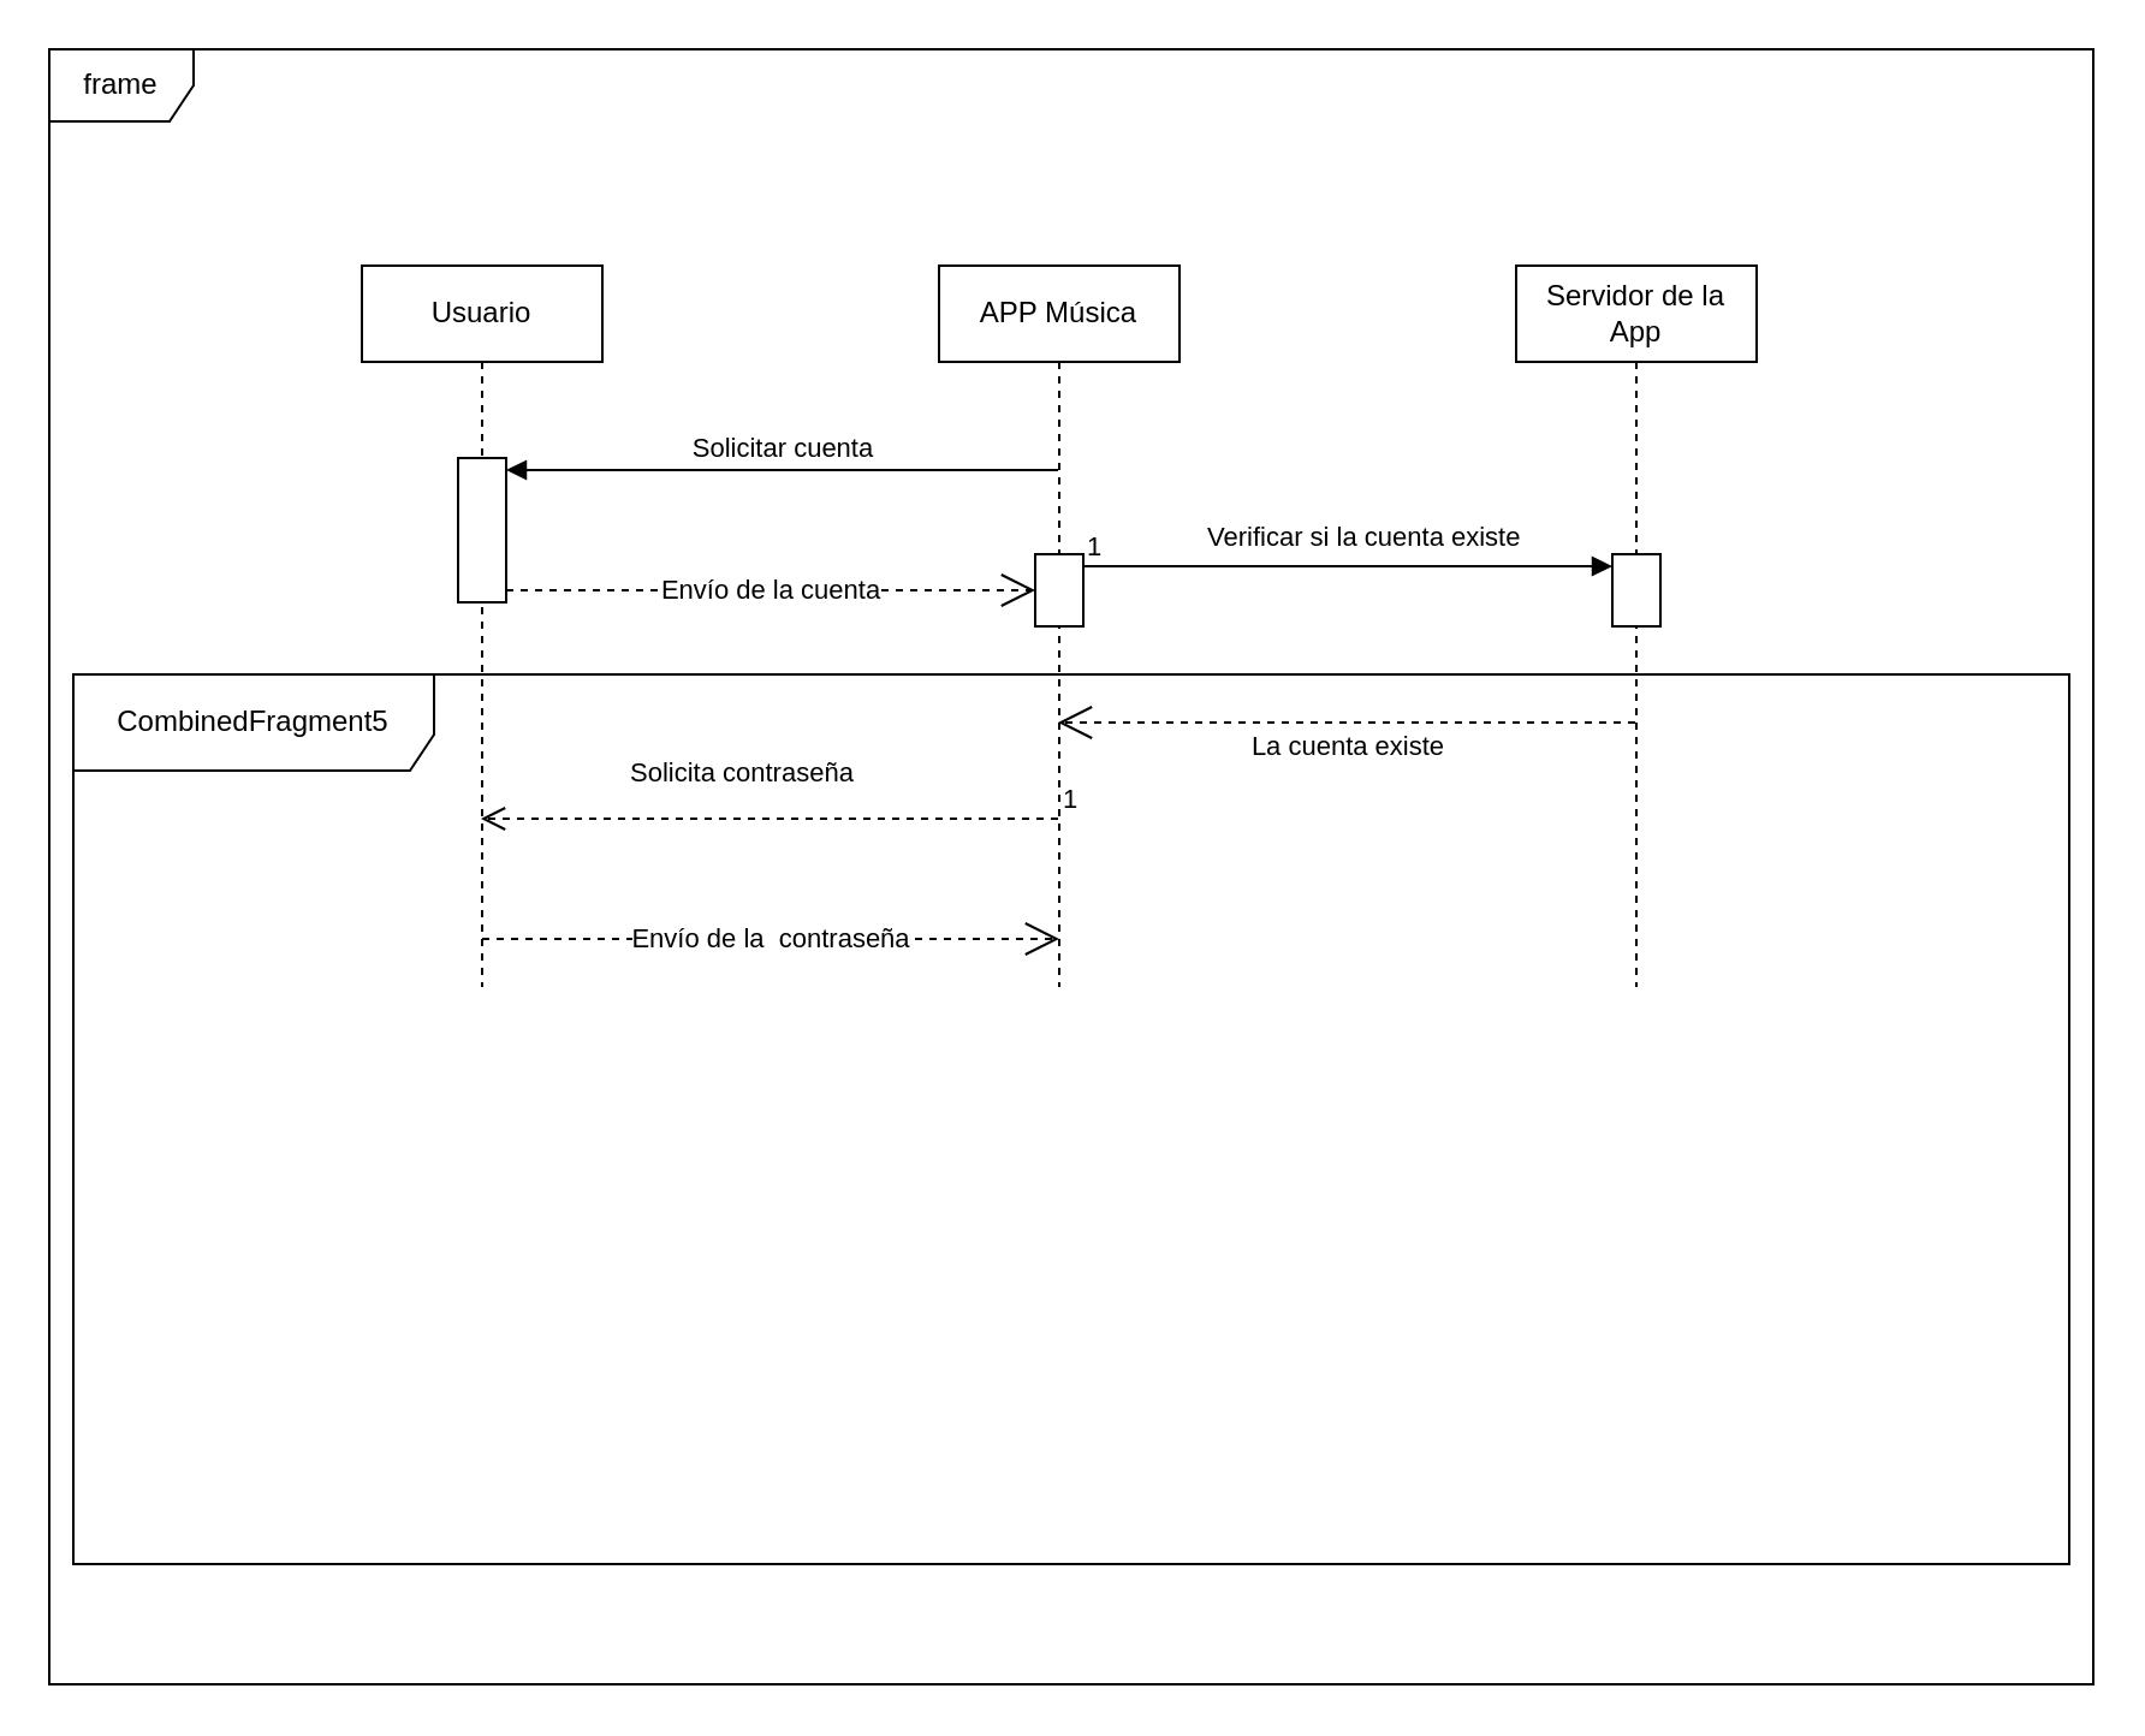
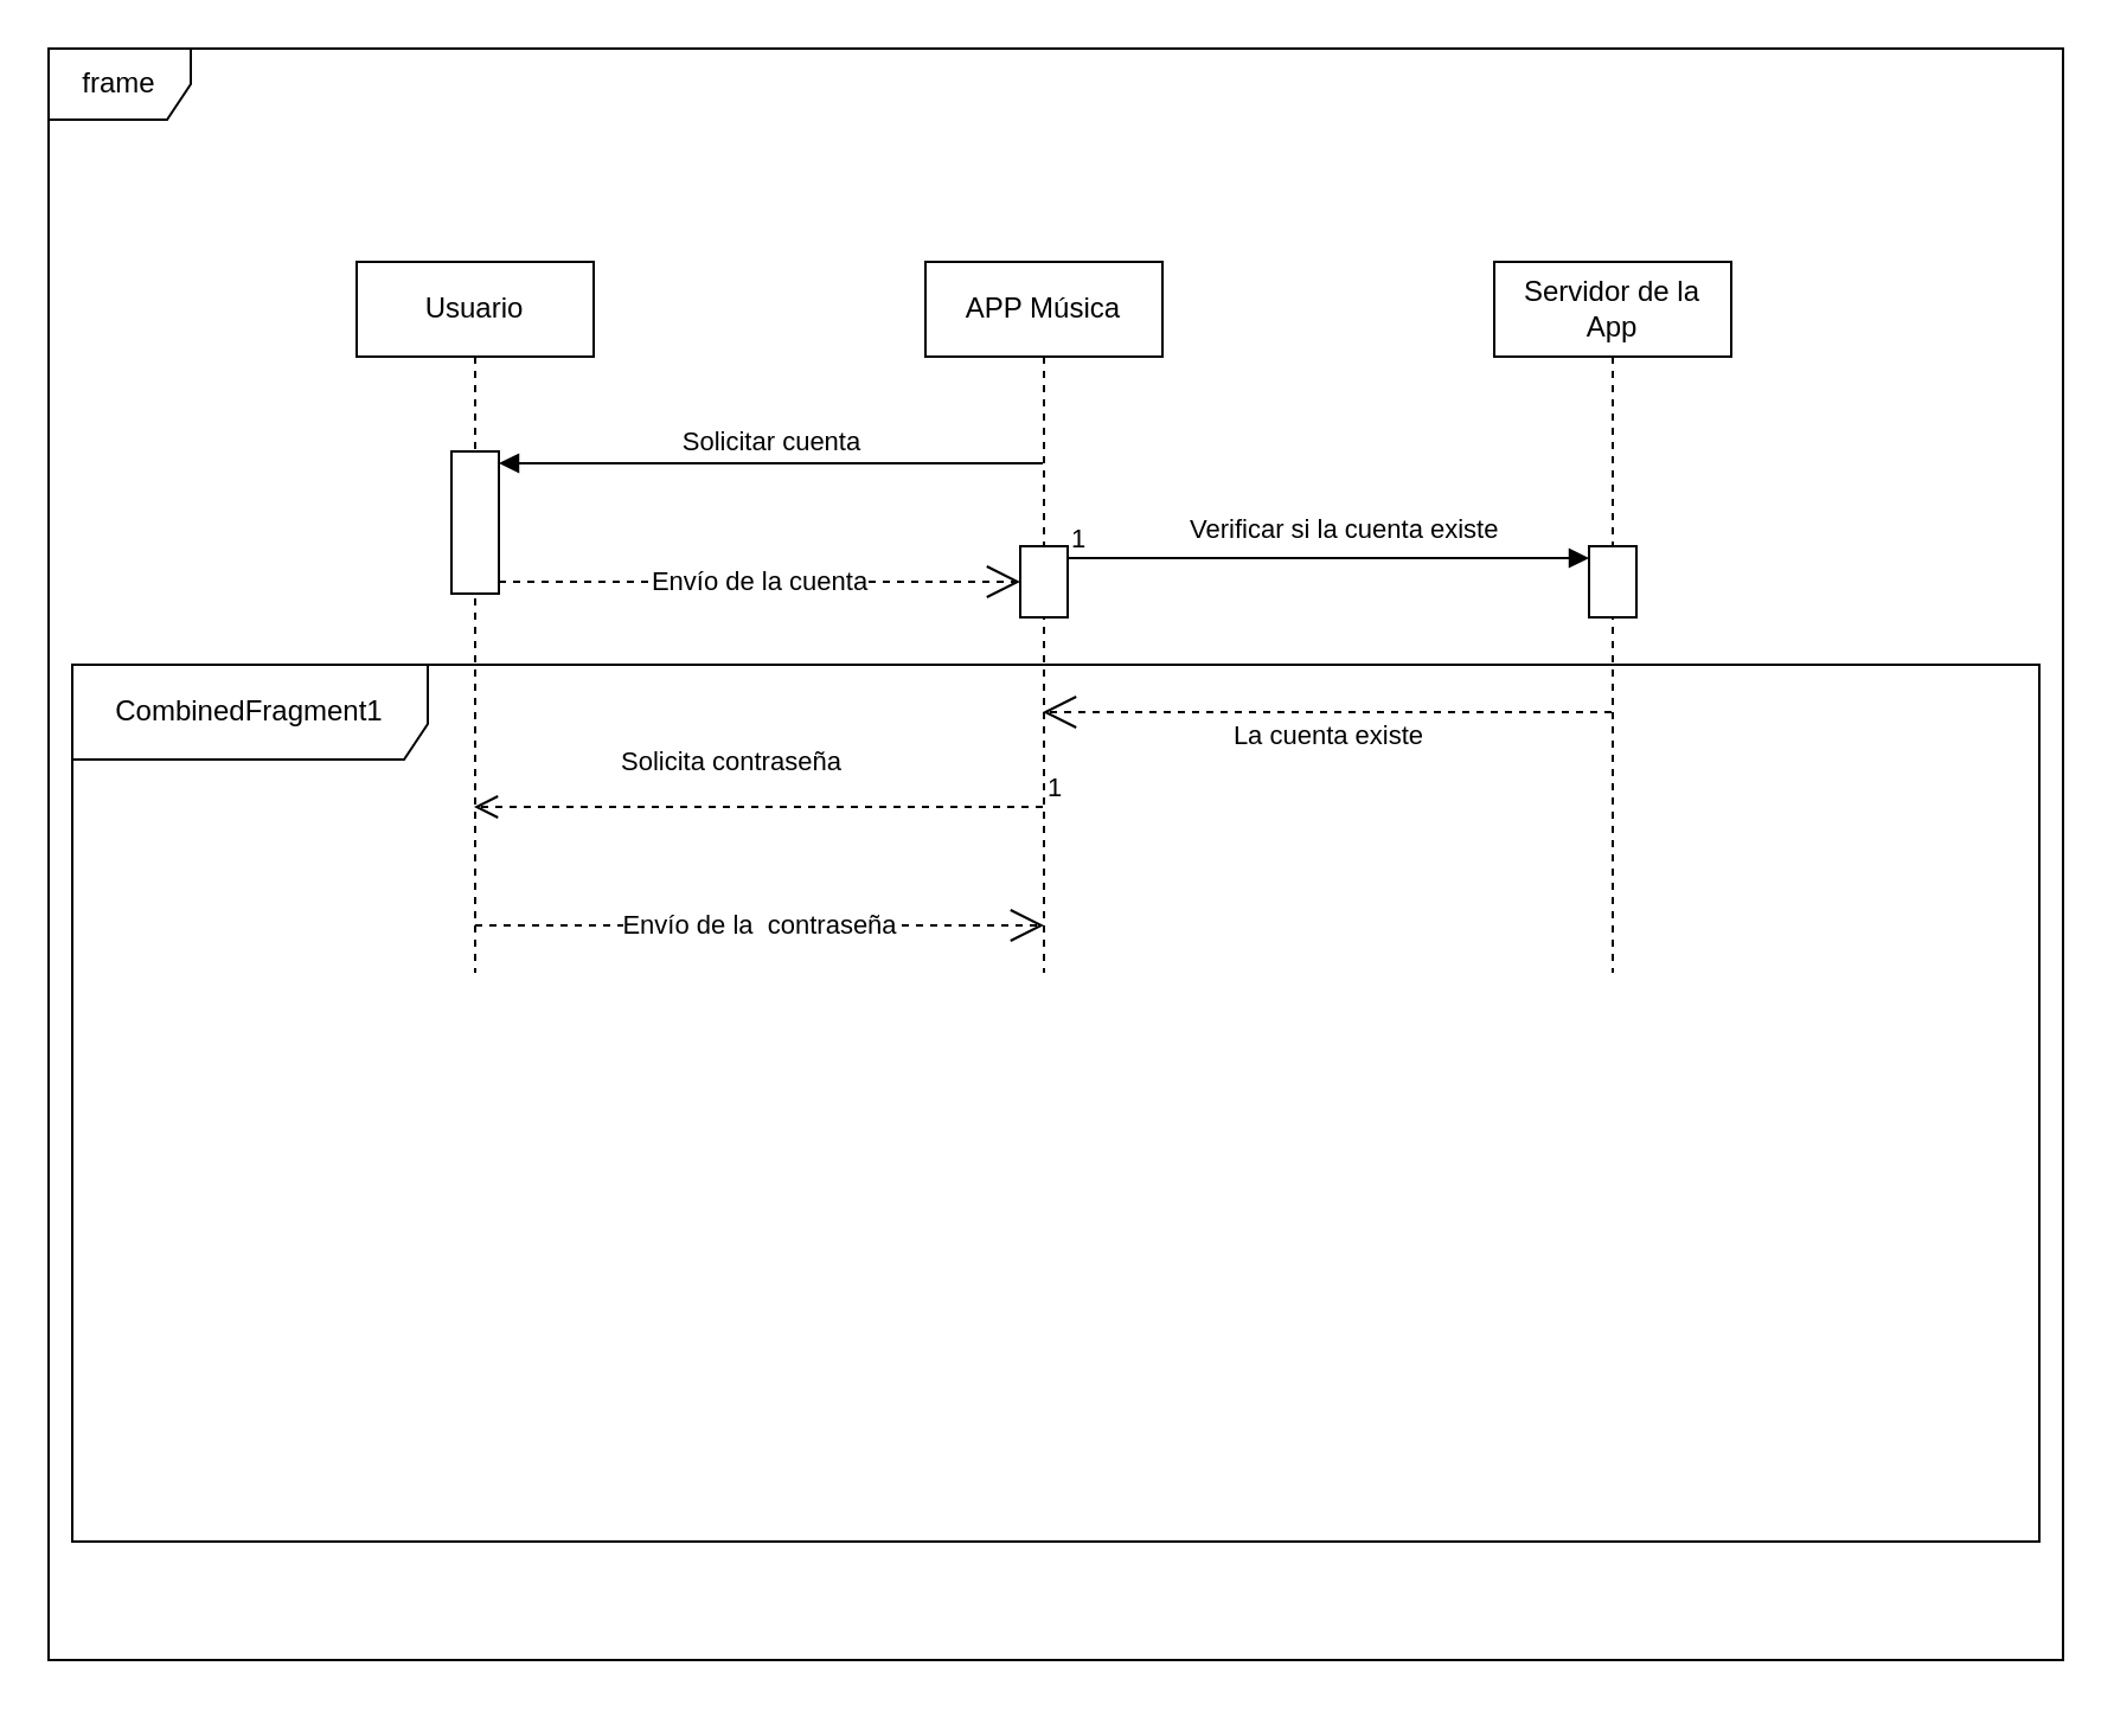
  <mxCell id="0" />
  <mxCell id="1" parent="0" />
  <mxCell id="2" value="Usuario" style="shape=umlLifeline;perimeter=lifelinePerimeter;whiteSpace=wrap;html=1;container=1;dropTarget=0;collapsible=0;recursiveResize=0;outlineConnect=0;portConstraint=eastwest;newEdgeStyle={&quot;curved&quot;:0,&quot;rounded&quot;:0};" parent="1" vertex="1"><mxGeometry x="150" y="110" width="100" height="300" as="geometry" /></mxCell>
  <mxCell id="3" value="" style="html=1;points=[[0,0,0,0,5],[0,1,0,0,-5],[1,0,0,0,5],[1,1,0,0,-5]];perimeter=orthogonalPerimeter;outlineConnect=0;targetShapes=umlLifeline;portConstraint=eastwest;newEdgeStyle={&quot;curved&quot;:0,&quot;rounded&quot;:0};" parent="2" vertex="1"><mxGeometry x="40" y="80" width="20" height="60" as="geometry" /></mxCell>
  <mxCell id="4" value="APP Música" style="shape=umlLifeline;perimeter=lifelinePerimeter;whiteSpace=wrap;html=1;container=1;dropTarget=0;collapsible=0;recursiveResize=0;outlineConnect=0;portConstraint=eastwest;newEdgeStyle={&quot;curved&quot;:0,&quot;rounded&quot;:0};" parent="1" vertex="1"><mxGeometry x="390" y="110" width="100" height="300" as="geometry" /></mxCell>
  <mxCell id="5" value="Servidor de la App" style="shape=umlLifeline;perimeter=lifelinePerimeter;whiteSpace=wrap;html=1;container=1;dropTarget=0;collapsible=0;recursiveResize=0;outlineConnect=0;portConstraint=eastwest;newEdgeStyle={&quot;curved&quot;:0,&quot;rounded&quot;:0};" parent="1" vertex="1"><mxGeometry x="630" y="110" width="100" height="300" as="geometry" /></mxCell>
  <mxCell id="6" value="Solicitar cuenta" style="html=1;verticalAlign=bottom;endArrow=block;curved=0;rounded=0;entryX=1;entryY=0;entryDx=0;entryDy=5;" parent="1" source="4" target="3" edge="1"><mxGeometry relative="1" as="geometry"><mxPoint x="170" y="215" as="sourcePoint" /><Array as="points"><mxPoint x="350" y="195" /></Array></mxGeometry></mxCell>
  <mxCell id="7" value="Envío de la cuenta" style="endArrow=open;endSize=12;dashed=1;html=1;rounded=0;exitX=1;exitY=1;exitDx=0;exitDy=-5;exitPerimeter=0;" parent="1" source="3" target="9" edge="1"><mxGeometry width="160" relative="1" as="geometry"><mxPoint x="200" y="240" as="sourcePoint" /><mxPoint x="360" y="240" as="targetPoint" /></mxGeometry></mxCell>
  <mxCell id="8" value="frame" style="shape=umlFrame;whiteSpace=wrap;html=1;pointerEvents=0;" parent="1" vertex="1"><mxGeometry width="850" height="680" as="geometry" x="20" y="20" /></mxCell>
  <mxCell id="9" value="" style="html=1;points=[[0,0,0,0,5],[0,1,0,0,-5],[1,0,0,0,5],[1,1,0,0,-5]];perimeter=orthogonalPerimeter;outlineConnect=0;targetShapes=umlLifeline;portConstraint=eastwest;newEdgeStyle={&quot;curved&quot;:0,&quot;rounded&quot;:0};" parent="1" vertex="1"><mxGeometry x="430" y="230" width="20" height="30" as="geometry" /></mxCell>
  <mxCell id="10" value="" style="html=1;points=[[0,0,0,0,5],[0,1,0,0,-5],[1,0,0,0,5],[1,1,0,0,-5]];perimeter=orthogonalPerimeter;outlineConnect=0;targetShapes=umlLifeline;portConstraint=eastwest;newEdgeStyle={&quot;curved&quot;:0,&quot;rounded&quot;:0};" parent="1" vertex="1"><mxGeometry x="670" y="230" width="20" height="30" as="geometry" /></mxCell>
  <mxCell id="11" value="La cuenta existe" style="endArrow=open;endSize=12;dashed=1;html=1;rounded=0;" parent="1" edge="1"><mxGeometry x="-0.004" y="10" width="160" relative="1" as="geometry"><mxPoint x="679.5" y="300" as="sourcePoint" /><mxPoint x="439.5" y="300" as="targetPoint" /><Array as="points" /><mxPoint as="offset" /></mxGeometry></mxCell>
  <mxCell id="12" value="Envío de la&amp;nbsp; contraseña" style="endArrow=open;endSize=12;dashed=1;html=1;rounded=0;entryX=0.5;entryY=0.8;entryDx=0;entryDy=0;entryPerimeter=0;endFill=1;" parent="1" edge="1"><mxGeometry width="160" relative="1" as="geometry"><mxPoint x="200" y="390" as="sourcePoint" /><mxPoint x="440" y="390" as="targetPoint" /></mxGeometry></mxCell>
  <mxCell id="13" value="Verificar si la cuenta existe" style="endArrow=block;endFill=1;html=1;edgeStyle=orthogonalEdgeStyle;align=left;verticalAlign=top;rounded=0;entryX=0;entryY=0;entryDx=0;entryDy=5;entryPerimeter=0;exitX=1;exitY=0;exitDx=0;exitDy=5;exitPerimeter=0;" parent="1" source="9" target="10" edge="1"><mxGeometry x="-0.545" y="25" relative="1" as="geometry"><mxPoint x="450" y="240" as="sourcePoint" /><mxPoint x="610" y="240" as="targetPoint" /><mxPoint as="offset" /></mxGeometry></mxCell>
  <mxCell id="14" value="1" style="edgeLabel;resizable=0;html=1;align=left;verticalAlign=bottom;" parent="13" connectable="0" vertex="1"><mxGeometry x="-1" relative="1" as="geometry" /></mxCell>
  <mxCell id="15" value="Solicita contraseña" style="endArrow=open;endFill=1;html=1;edgeStyle=orthogonalEdgeStyle;align=left;verticalAlign=bottom;rounded=0;dashed=1;endSize=8;curved=0;" parent="1" edge="1"><mxGeometry x="0.496" y="-10" relative="1" as="geometry"><mxPoint x="439.5" y="340" as="sourcePoint" /><mxPoint x="199.5" y="340" as="targetPoint" /><Array as="points"><mxPoint x="310" y="340" /><mxPoint x="310" y="340" /></Array><mxPoint as="offset" /></mxGeometry></mxCell>
  <mxCell id="16" value="1" style="edgeLabel;resizable=0;html=1;align=left;verticalAlign=bottom;" parent="15" connectable="0" vertex="1"><mxGeometry x="-1" relative="1" as="geometry" /></mxCell>
- <mxCell id="17" value="&lt;div&gt;CombinedFragment5&lt;/div&gt;" style="shape=umlFrame;whiteSpace=wrap;html=1;pointerEvents=0;width=150;height=40;" parent="1" vertex="1"><mxGeometry x="30" y="280" width="830" height="370" as="geometry" /></mxCell>
+ <mxCell id="17" value="&lt;div&gt;CombinedFragment1&lt;/div&gt;" style="shape=umlFrame;whiteSpace=wrap;html=1;pointerEvents=0;width=150;height=40;" parent="1" vertex="1"><mxGeometry x="30" y="280" width="830" height="370" as="geometry" /></mxCell>
